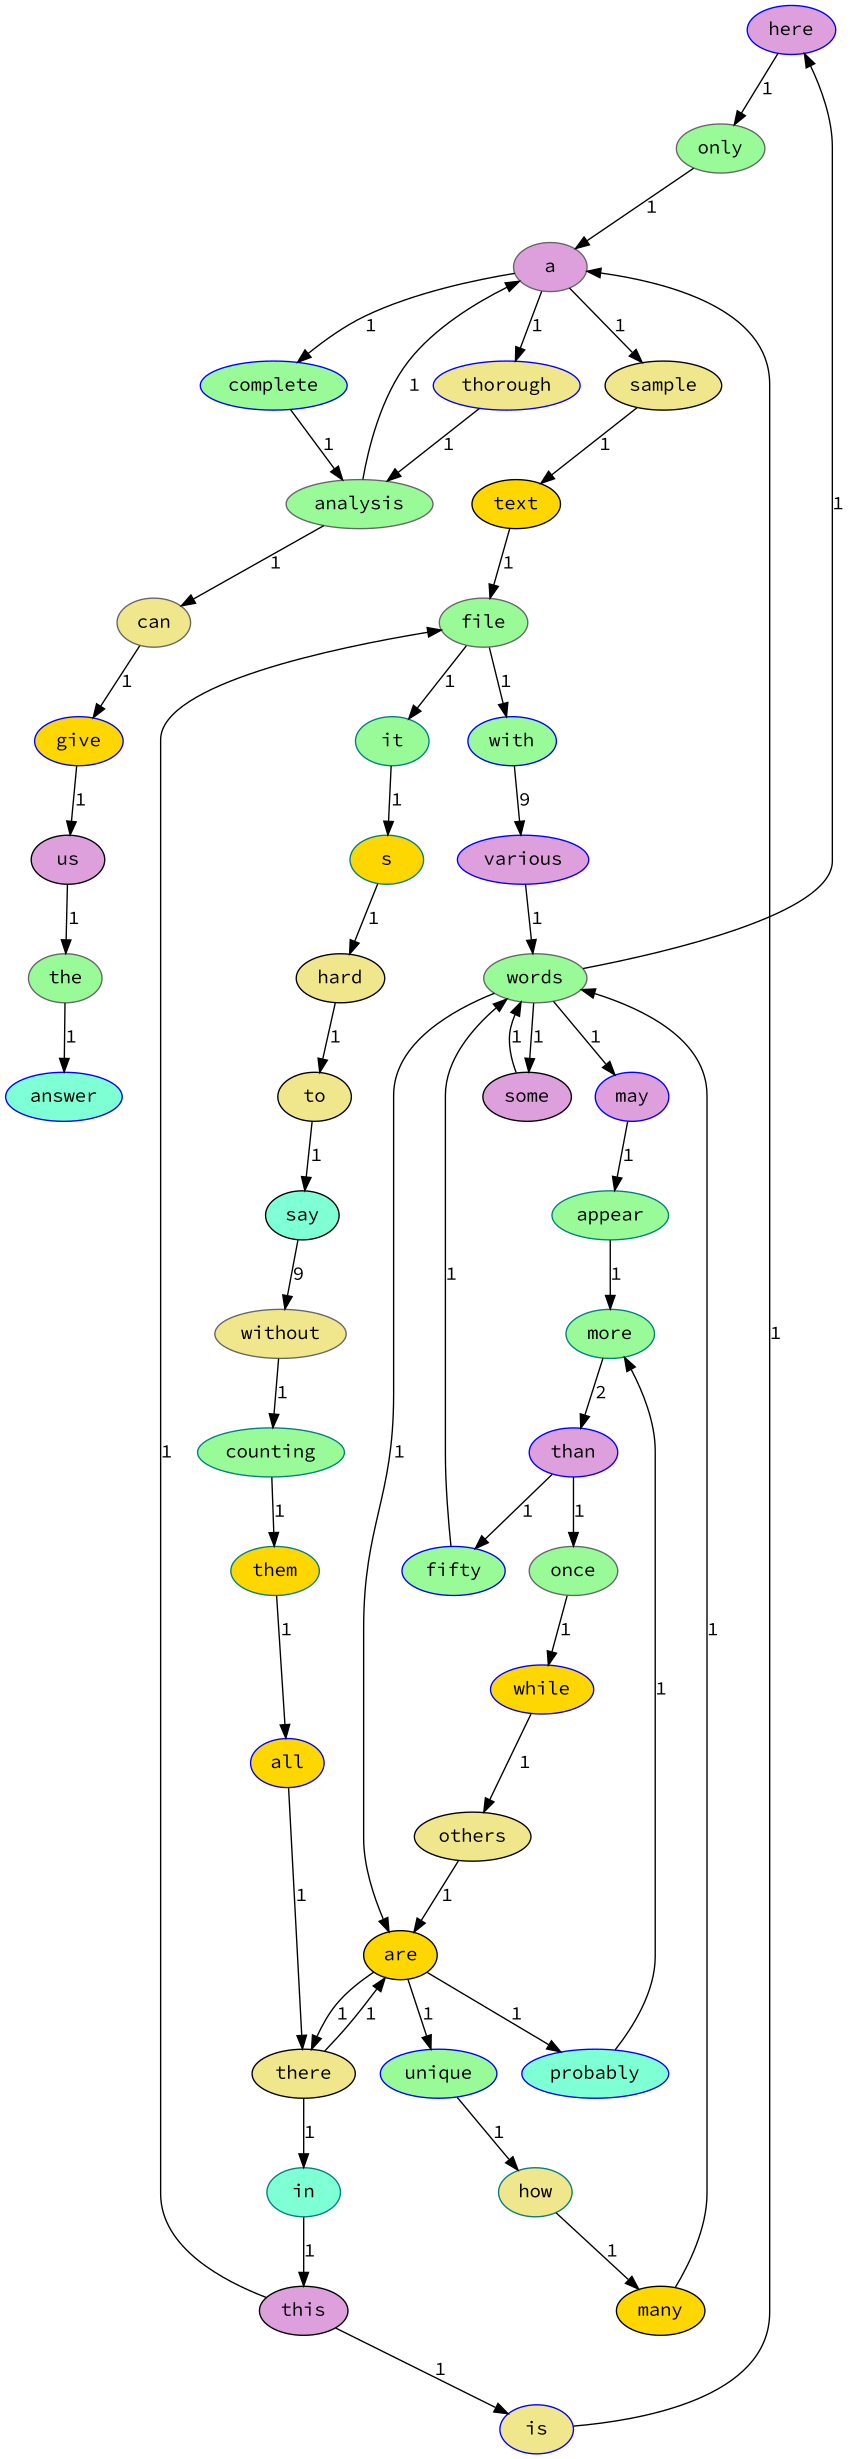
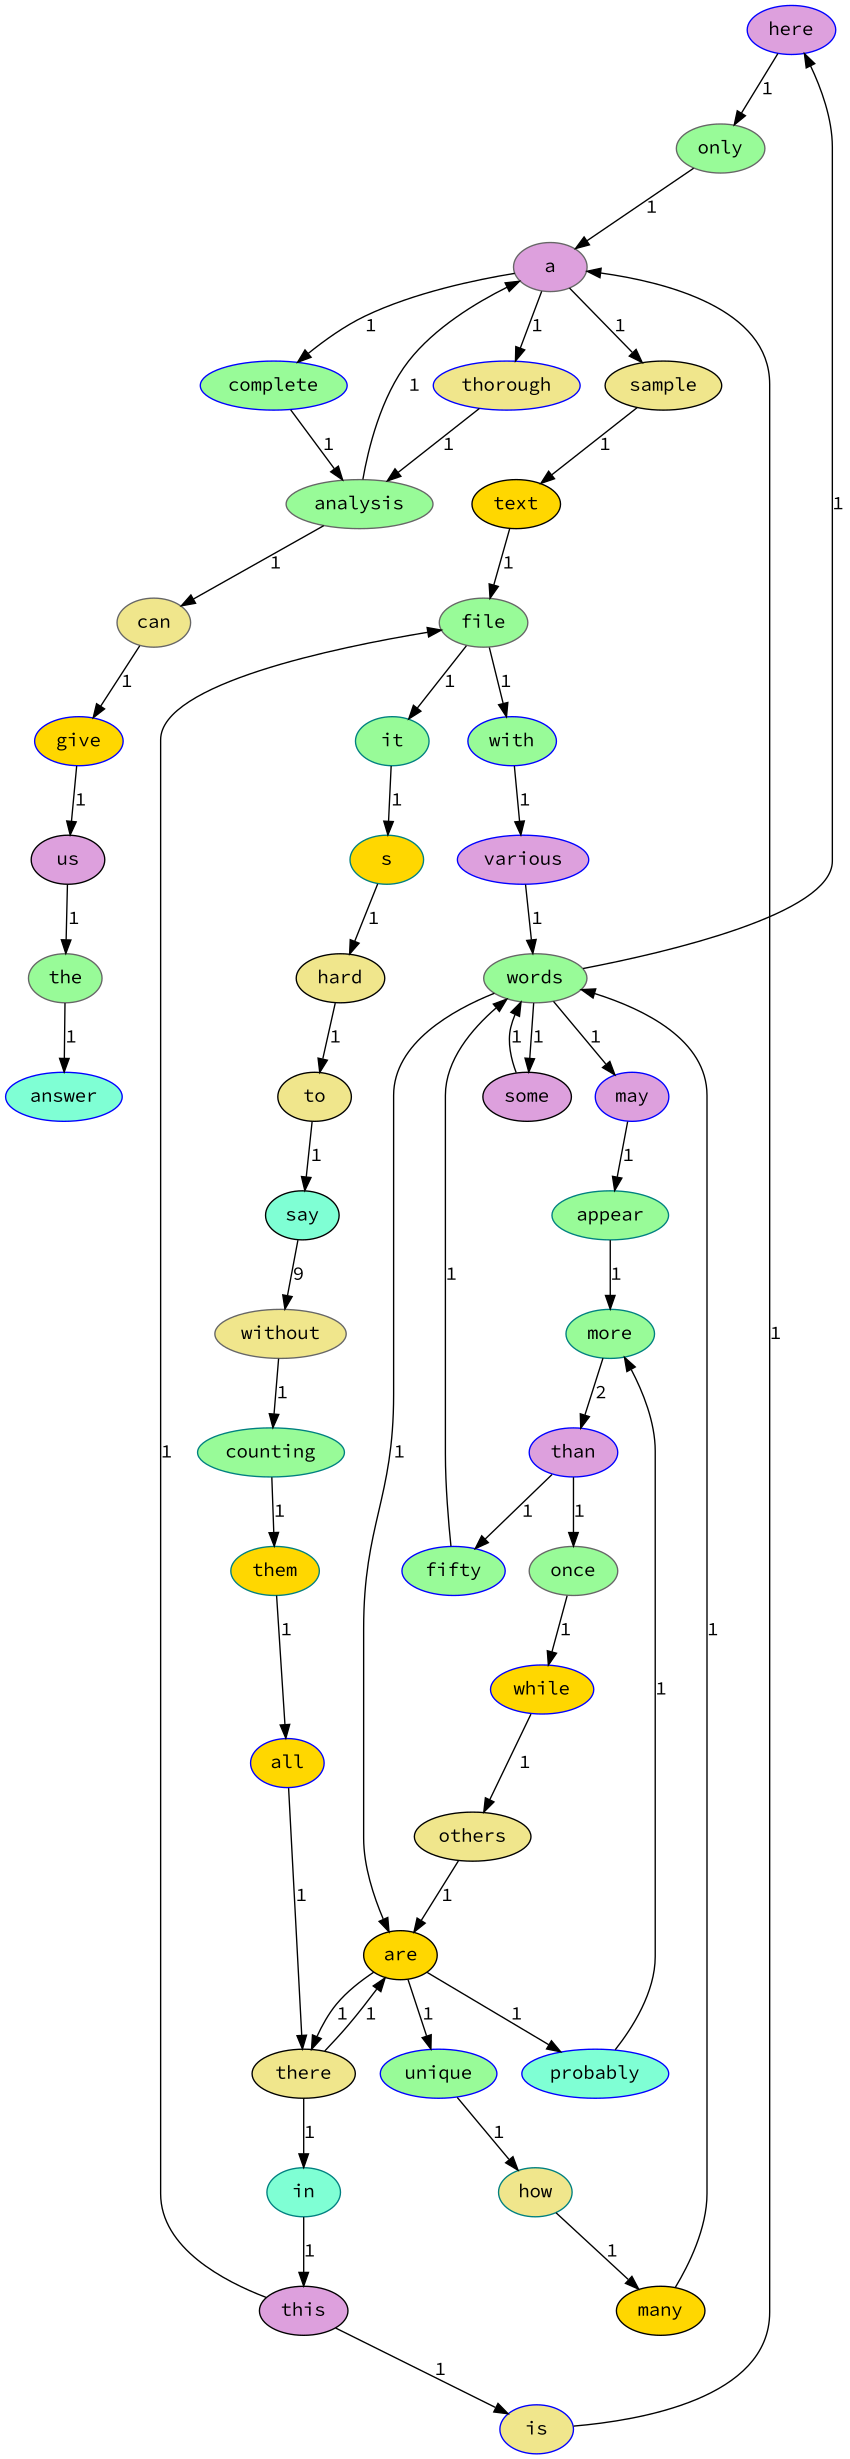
  strict digraph {
    fontname="Source Code Pro"
    node [color=blue fillcolor=palegreen fontname="Source Code Pro" style=filled]
    edge [fontname="Source Code Pro"]
    here [fillcolor=plum]
    only [color=gray40]
    a [color=gray40 fillcolor=plum]
    thorough [fillcolor=khaki]
    complete
    sample [color=black fillcolor=khaki]
    some [color=black fillcolor=plum]
    words [color=gray40]
    are [color=black fillcolor=gold]
    may [fillcolor=plum]
    probably [fillcolor=aquamarine]
    unique
    there [color=black fillcolor=khaki]
    appear [color=teal]
    more [color=teal]
    than [fillcolor=plum]
    fifty
    once [color=gray40]
    while [fillcolor=gold]
    others [color=black fillcolor=khaki]
    without [color=gray40 fillcolor=khaki]
    counting [color=teal]
    them [color=teal fillcolor=gold]
    all [fillcolor=gold]
    how [color=teal fillcolor=khaki]
    many [color=black fillcolor=gold]
    can [color=gray40 fillcolor=khaki]
    give [fillcolor=gold]
    us [color=black fillcolor=plum]
    the [color=gray40]
    file [color=gray40]
    with
    it [color=teal]
    various [fillcolor=plum]
    s [color=teal fillcolor=gold]
    hard [color=black fillcolor=khaki]
    in [color=teal fillcolor=aquamarine]
    this [color=black fillcolor=plum]
    analysis [color=gray40]
    text [color=black fillcolor=gold]
    to [color=black fillcolor=khaki]
    say [color=black fillcolor=aquamarine]
    answer [fillcolor=aquamarine]
    is [fillcolor=khaki]
    here -> only [label=1]
    only -> a [label=1]
    a -> thorough [label=1]
    a -> complete [label=1]
    a -> sample [label=1]
    thorough -> analysis [label=1]
    complete -> analysis [label=1]
    sample -> text [label=1]
    some -> words [label=1]
    words -> here [label=1]
    words -> some [label=1]
    words -> are [label=1]
    words -> may [label=1]
    are -> probably [label=1]
    are -> unique [label=1]
    are -> there [label=1]
    may -> appear [label=1]
    probably -> more [label=1]
    unique -> how [label=1]
    there -> are [label=1]
    there -> in [label=1]
    appear -> more [label=1]
    more -> than [label=2]
    than -> fifty [label=1]
    than -> once [label=1]
    fifty -> words [label=1]
    once -> while [label=1]
    while -> others [label=1]
    others -> are [label=1]
    without -> counting [label=1]
    counting -> them [label=1]
    them -> all [label=1]
    all -> there [label=1]
    how -> many [label=1]
    many -> words [label=1]
    can -> give [label=1]
    give -> us [label=1]
    us -> the [label=1]
    the -> answer [label=1]
    file -> with [label=1]
    file -> it [label=1]
-   with -> various [label=9]
+   with -> various [label=1]
    it -> s [label=1]
    various -> words [label=1]
    s -> hard [label=1]
    hard -> to [label=1]
    in -> this [label=1]
    this -> file [label=1]
    this -> is [label=1]
    analysis -> a [label=1]
    analysis -> can [label=1]
    text -> file [label=1]
    to -> say [label=1]
    say -> without [label=9]
    is -> a [label=1]
  }
